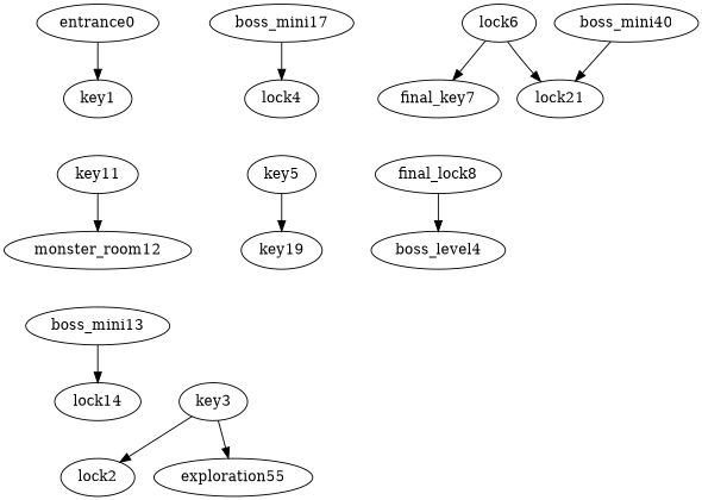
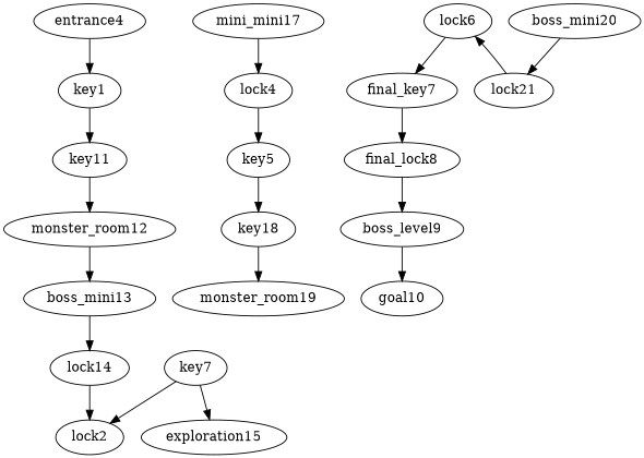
  digraph {
-   entrance0
+   entrance0 [label=entrance4]
    key1
    key11
    monster_room12
    boss_mini13
-   key3
+   key3 [label=key7]
    lock2
-   exploration15 [label=exploration55]
+   exploration15
    lock4
    key5
-   key18 [label=key19]
+   key18
+   monster_room19
    lock6
    final_key7
    final_lock8
-   boss_level9 [label=boss_level4]
+   boss_level9
+   goal10
    lock14
-   boss_mini17
-   boss_mini20 [label=boss_mini40]
+   boss_mini17 [label=mini_mini17]
+   boss_mini20
    lock21
    entrance0 -> key1
+   key1 -> key11
    key11 -> monster_room12
+   monster_room12 -> boss_mini13
    boss_mini13 -> lock14
    key3 -> lock2
    key3 -> exploration15
+   lock4 -> key5
    key5 -> key18
+   key18 -> monster_room19
    lock6 -> final_key7
+   final_key7 -> final_lock8
    final_lock8 -> boss_level9
+   boss_level9 -> goal10
+   lock14 -> lock2
    boss_mini17 -> lock4
    boss_mini20 -> lock21
-   lock6 -> lock21
+   lock21 -> lock6
  }
